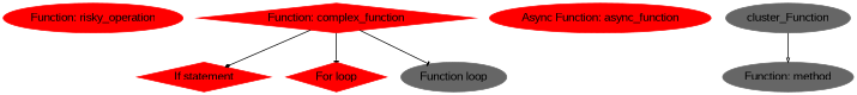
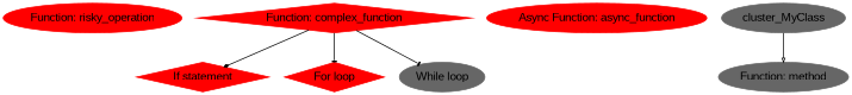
  digraph {
    fontname="Liberation Sans"
    rankdir=TB
    node [color=red fontname="Liberation Sans" shape=ellipse style=filled]
    edge [arrowhead=tee arrowsize=0.5 color=black fontname="Liberation Sans"]
    n1 [label="Function: risky_operation"]
    n2 [label="Function: complex_function" shape=diamond]
    n3 [label="If statement" shape=diamond]
    n4 [label="For loop" shape=diamond]
-   n5 [color=gray40 label="Function loop"]
+   n5 [color=gray40 label="While loop"]
    n6 [label="Async Function: async_function"]
    n7 [color=gray40 label="Function: method"]
-   cluster_MyClass [color=gray40 label=cluster_Function]
+   cluster_MyClass [color=gray40]
    subgraph cluster_1 {
      color=lightgrey
      label="Class: MyClass"
      style=filled
    }
    n2 -> n3 [arrowhead=diamond]
    n2 -> n4
    n2 -> n5
    cluster_MyClass -> n7 [arrowhead=onormal]
  }
